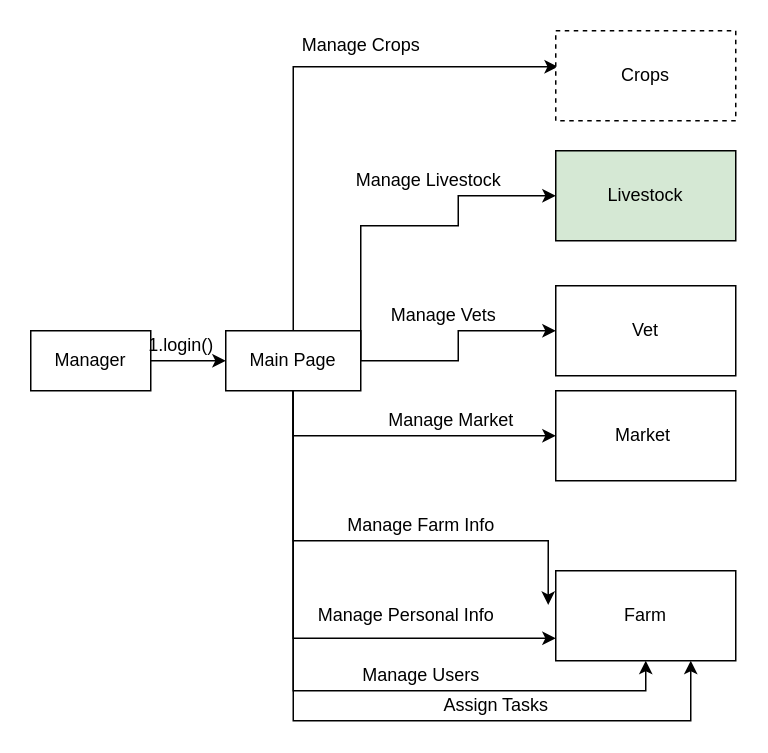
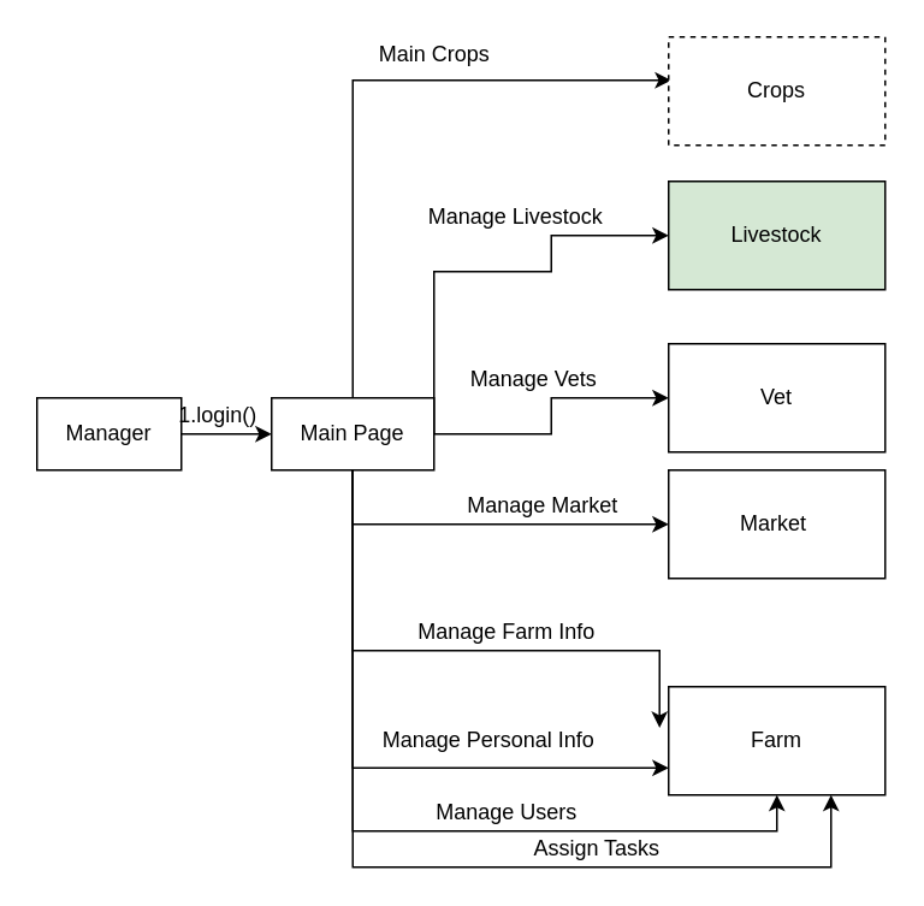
  <mxCell id="0" />
  <mxCell id="1" parent="0" />
  <mxCell id="2" value="" style="edgeStyle=orthogonalEdgeStyle;rounded=0;orthogonalLoop=1;jettySize=auto;html=1;" edge="1" parent="1" source="3" target="12"><mxGeometry relative="1" as="geometry" /></mxCell>
  <mxCell id="3" value="Manager" style="rounded=0;whiteSpace=wrap;html=1;" vertex="1" parent="1"><mxGeometry x="20" y="220" width="80" height="40" as="geometry" /></mxCell>
  <mxCell id="4" style="edgeStyle=orthogonalEdgeStyle;rounded=0;orthogonalLoop=1;jettySize=auto;html=1;exitX=0.5;exitY=0;exitDx=0;exitDy=0;entryX=0.012;entryY=0.4;entryDx=0;entryDy=0;entryPerimeter=0;" edge="1" parent="1" source="12" target="14"><mxGeometry relative="1" as="geometry"><Array as="points"><mxPoint x="195" y="44" /></Array></mxGeometry></mxCell>
  <mxCell id="5" style="edgeStyle=orthogonalEdgeStyle;rounded=0;orthogonalLoop=1;jettySize=auto;html=1;exitX=1;exitY=0.5;exitDx=0;exitDy=0;entryX=0;entryY=0.5;entryDx=0;entryDy=0;" edge="1" parent="1" source="12" target="15"><mxGeometry relative="1" as="geometry"><Array as="points"><mxPoint x="240" y="150" /><mxPoint x="305" y="150" /><mxPoint x="305" y="130" /></Array></mxGeometry></mxCell>
  <mxCell id="6" style="edgeStyle=orthogonalEdgeStyle;rounded=0;orthogonalLoop=1;jettySize=auto;html=1;exitX=0.5;exitY=1;exitDx=0;exitDy=0;entryX=0;entryY=0.5;entryDx=0;entryDy=0;" edge="1" parent="1" source="12" target="16"><mxGeometry relative="1" as="geometry"><Array as="points"><mxPoint x="195" y="240" /><mxPoint x="305" y="240" /><mxPoint x="305" y="220" /></Array></mxGeometry></mxCell>
  <mxCell id="7" style="edgeStyle=orthogonalEdgeStyle;rounded=0;orthogonalLoop=1;jettySize=auto;html=1;exitX=0.5;exitY=1;exitDx=0;exitDy=0;entryX=0;entryY=0.5;entryDx=0;entryDy=0;" edge="1" parent="1" source="12" target="20"><mxGeometry relative="1" as="geometry" /></mxCell>
  <mxCell id="8" style="edgeStyle=orthogonalEdgeStyle;rounded=0;orthogonalLoop=1;jettySize=auto;html=1;exitX=0.5;exitY=1;exitDx=0;exitDy=0;entryX=0;entryY=0.75;entryDx=0;entryDy=0;" edge="1" parent="1" source="12" target="22"><mxGeometry relative="1" as="geometry" /></mxCell>
  <mxCell id="9" style="edgeStyle=orthogonalEdgeStyle;rounded=0;orthogonalLoop=1;jettySize=auto;html=1;exitX=0.5;exitY=1;exitDx=0;exitDy=0;entryX=-0.042;entryY=0.38;entryDx=0;entryDy=0;entryPerimeter=0;" edge="1" parent="1" source="12" target="22"><mxGeometry relative="1" as="geometry"><Array as="points"><mxPoint x="195" y="360" /><mxPoint x="365" y="360" /></Array></mxGeometry></mxCell>
  <mxCell id="10" style="edgeStyle=orthogonalEdgeStyle;rounded=0;orthogonalLoop=1;jettySize=auto;html=1;exitX=0.5;exitY=1;exitDx=0;exitDy=0;entryX=0.5;entryY=1;entryDx=0;entryDy=0;" edge="1" parent="1" source="12" target="22"><mxGeometry relative="1" as="geometry" /></mxCell>
  <mxCell id="11" style="edgeStyle=orthogonalEdgeStyle;rounded=0;orthogonalLoop=1;jettySize=auto;html=1;exitX=0.5;exitY=1;exitDx=0;exitDy=0;entryX=0.75;entryY=1;entryDx=0;entryDy=0;" edge="1" parent="1" source="12" target="22"><mxGeometry relative="1" as="geometry"><Array as="points"><mxPoint x="195" y="480" /><mxPoint x="460" y="480" /></Array></mxGeometry></mxCell>
  <mxCell id="12" value="Main Page" style="rounded=0;whiteSpace=wrap;html=1;" vertex="1" parent="1"><mxGeometry x="150" y="220" width="90" height="40" as="geometry" /></mxCell>
  <mxCell id="13" value="1.login()" style="text;html=1;align=center;verticalAlign=middle;resizable=0;points=[];autosize=1;strokeColor=none;" vertex="1" parent="1"><mxGeometry x="90" y="220" width="60" height="20" as="geometry" /></mxCell>
  <mxCell id="14" value="Crops" style="rounded=0;whiteSpace=wrap;html=1;dashed=1;" vertex="1" parent="1"><mxGeometry x="370" y="20" width="120" height="60" as="geometry" /></mxCell>
  <mxCell id="15" value="Livestock" style="rounded=0;whiteSpace=wrap;html=1;fillColor=#d5e8d4;" vertex="1" parent="1"><mxGeometry x="370" y="100" width="120" height="60" as="geometry" /></mxCell>
  <mxCell id="16" value="Vet" style="rounded=0;whiteSpace=wrap;html=1;" vertex="1" parent="1"><mxGeometry x="370" y="190" width="120" height="60" as="geometry" /></mxCell>
- <mxCell id="17" value="Manage Crops" style="text;html=1;align=center;verticalAlign=middle;resizable=0;points=[];autosize=1;strokeColor=none;" vertex="1" parent="1"><mxGeometry x="195" y="20" width="90" height="20" as="geometry" /></mxCell>
+ <mxCell id="17" value="Main Crops" style="text;html=1;align=center;verticalAlign=middle;resizable=0;points=[];autosize=1;strokeColor=none;" vertex="1" parent="1"><mxGeometry x="195" y="20" width="90" height="20" as="geometry" /></mxCell>
  <mxCell id="18" value="Manage Livestock" style="text;html=1;align=center;verticalAlign=middle;resizable=0;points=[];autosize=1;strokeColor=none;" vertex="1" parent="1"><mxGeometry x="230" y="110" width="110" height="20" as="geometry" /></mxCell>
  <mxCell id="19" value="Manage Vets" style="text;html=1;align=center;verticalAlign=middle;resizable=0;points=[];autosize=1;strokeColor=none;" vertex="1" parent="1"><mxGeometry x="250" y="200" width="90" height="20" as="geometry" /></mxCell>
  <mxCell id="20" value="Market&amp;nbsp;" style="rounded=0;whiteSpace=wrap;html=1;" vertex="1" parent="1"><mxGeometry x="370" y="260" width="120" height="60" as="geometry" /></mxCell>
  <mxCell id="21" value="Manage Market" style="text;html=1;align=center;verticalAlign=middle;resizable=0;points=[];autosize=1;strokeColor=none;" vertex="1" parent="1"><mxGeometry x="250" y="270" width="100" height="20" as="geometry" /></mxCell>
  <mxCell id="22" value="Farm" style="rounded=0;whiteSpace=wrap;html=1;" vertex="1" parent="1"><mxGeometry x="370" y="380" width="120" height="60" as="geometry" /></mxCell>
  <mxCell id="23" value="Manage Personal Info" style="text;html=1;align=center;verticalAlign=middle;resizable=0;points=[];autosize=1;strokeColor=none;" vertex="1" parent="1"><mxGeometry x="205" y="400" width="130" height="20" as="geometry" /></mxCell>
  <mxCell id="24" value="Manage Farm Info" style="text;html=1;align=center;verticalAlign=middle;resizable=0;points=[];autosize=1;strokeColor=none;" vertex="1" parent="1"><mxGeometry x="225" y="340" width="110" height="20" as="geometry" /></mxCell>
  <mxCell id="25" value="Manage Users" style="text;html=1;align=center;verticalAlign=middle;resizable=0;points=[];autosize=1;strokeColor=none;" vertex="1" parent="1"><mxGeometry x="235" y="440" width="90" height="20" as="geometry" /></mxCell>
  <mxCell id="26" value="Assign Tasks" style="text;html=1;align=center;verticalAlign=middle;resizable=0;points=[];autosize=1;strokeColor=none;" vertex="1" parent="1"><mxGeometry x="285" y="460" width="90" height="20" as="geometry" /></mxCell>
